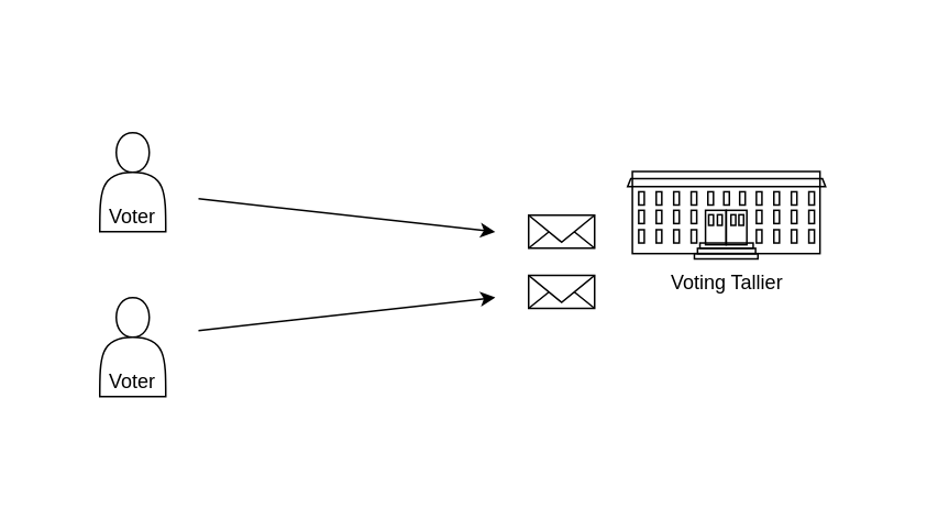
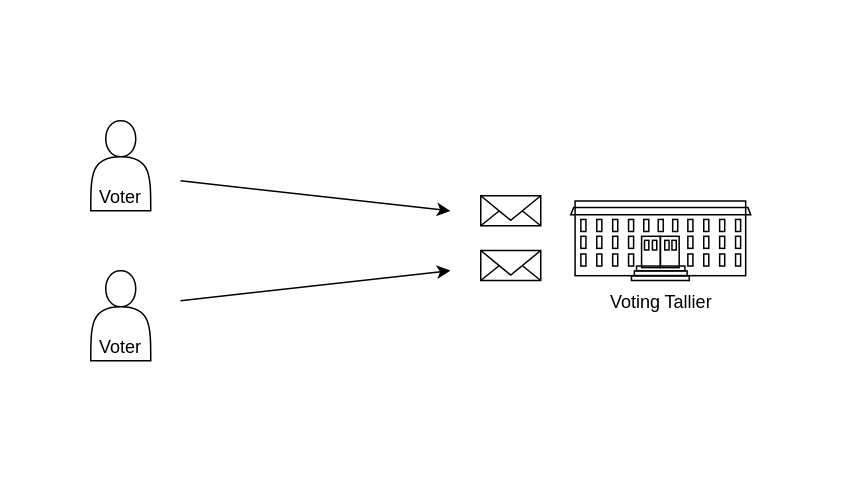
  <mxCell id="0" />
  <mxCell id="1" parent="0" />
  <mxCell id="2" value="" style="rounded=0;whiteSpace=wrap;html=1;fontColor=none;fillColor=none;strokeColor=none;" parent="1" vertex="1"><mxGeometry x="20" y="20" width="520" height="280" as="geometry" /></mxCell>
  <mxCell id="3" value="Voter" style="shape=actor;whiteSpace=wrap;html=1;verticalAlign=bottom;fillColor=none;" parent="1" vertex="1"><mxGeometry x="60" y="80" width="40" height="60" as="geometry" /></mxCell>
- <mxCell id="4" value="Voting Tallier" style="shape=mxgraph.cisco.buildings.university;html=1;pointerEvents=1;dashed=0;fillColor=none;strokeColor=#000000;strokeWidth=1;verticalLabelPosition=bottom;verticalAlign=top;align=center;outlineConnect=0;" parent="1" vertex="1"><mxGeometry x="380" y="103.5" width="120" height="53" as="geometry" /></mxCell>
+ <mxCell id="4" value="Voting Tallier" style="shape=mxgraph.cisco.buildings.university;html=1;pointerEvents=1;dashed=0;fillColor=none;strokeColor=#000000;strokeWidth=1;verticalLabelPosition=bottom;verticalAlign=top;align=center;outlineConnect=0;" parent="1" vertex="1"><mxGeometry x="380" y="133.5" width="120" height="53" as="geometry" /></mxCell>
  <mxCell id="5" value="Voter" style="shape=actor;whiteSpace=wrap;html=1;verticalAlign=bottom;fillColor=none;" parent="1" vertex="1"><mxGeometry x="60" y="180" width="40" height="60" as="geometry" /></mxCell>
  <mxCell id="6" value="" style="html=1;verticalLabelPosition=bottom;align=center;labelBackgroundColor=#ffffff;verticalAlign=top;strokeWidth=1;strokeColor=#000000;shadow=0;dashed=0;shape=mxgraph.ios7.icons.mail;fillColor=none;" parent="1" vertex="1"><mxGeometry x="320" y="130" width="40" height="20" as="geometry" /></mxCell>
  <mxCell id="7" value="" style="html=1;verticalLabelPosition=bottom;align=center;labelBackgroundColor=#ffffff;verticalAlign=top;strokeWidth=1;strokeColor=#000000;shadow=0;dashed=0;shape=mxgraph.ios7.icons.mail;fillColor=none;" parent="1" vertex="1"><mxGeometry x="320" y="166.5" width="40" height="20" as="geometry" /></mxCell>
  <mxCell id="8" value="" style="endArrow=classic;html=1;rounded=0;entryX=0.538;entryY=0.571;entryDx=0;entryDy=0;entryPerimeter=0;exitX=0.192;exitY=0.643;exitDx=0;exitDy=0;exitPerimeter=0;" edge="1" parent="1" source="2" target="2"><mxGeometry width="50" height="50" relative="1" as="geometry"><mxPoint x="160" y="270" as="sourcePoint" /><mxPoint x="210" y="220" as="targetPoint" /></mxGeometry></mxCell>
  <mxCell id="9" value="" style="endArrow=classic;html=1;rounded=0;entryX=0.538;entryY=0.429;entryDx=0;entryDy=0;entryPerimeter=0;exitX=0.192;exitY=0.357;exitDx=0;exitDy=0;exitPerimeter=0;" edge="1" parent="1" source="2" target="2"><mxGeometry width="50" height="50" relative="1" as="geometry"><mxPoint x="129.84" y="229.92" as="sourcePoint" /><mxPoint x="309.76" y="189.88" as="targetPoint" /></mxGeometry></mxCell>
